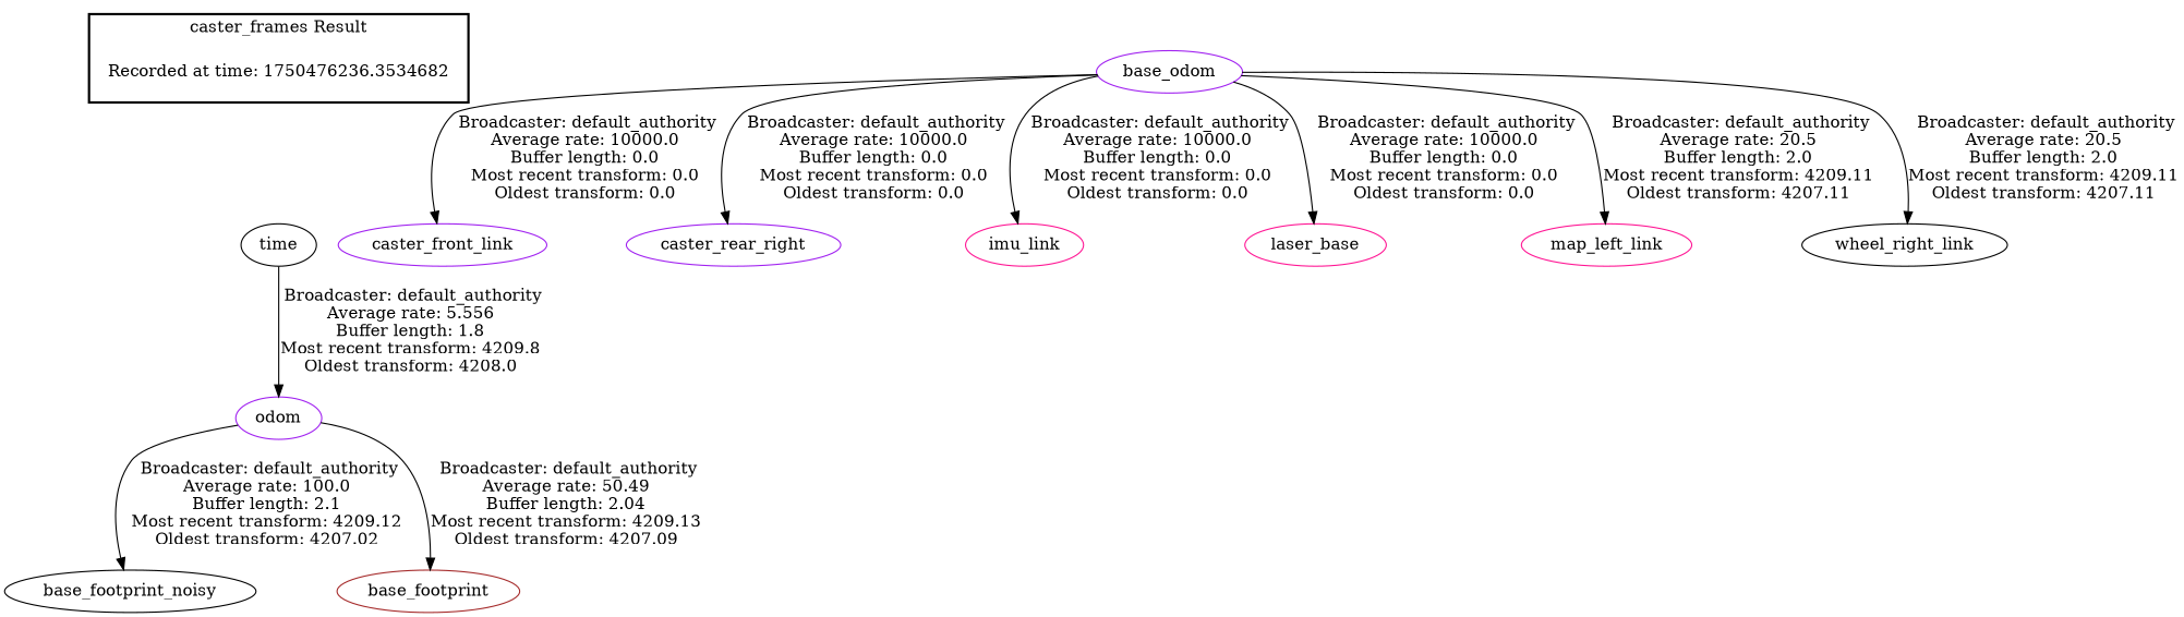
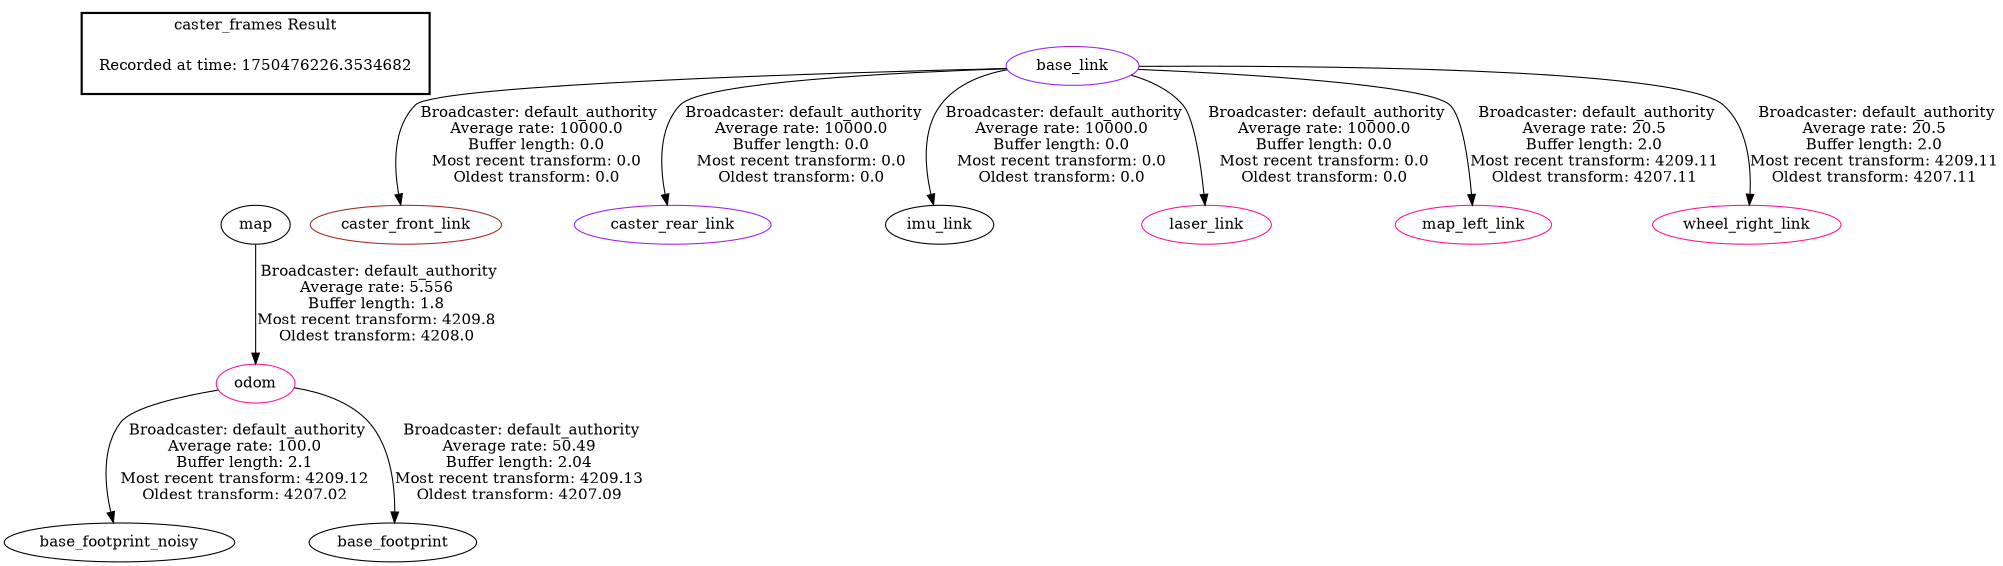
  digraph {
    node [color=brown]
-   "Recorded at time: 1750476236.3534682" [shape=plaintext]
-   map [color=black label=time]
+   "Recorded at time: 1750476236.3534682" [shape=plaintext label="Recorded at time: 1750476226.3534682"]
+   map [color=black]
    base_footprint_noisy [color=black]
-   odom [color=purple]
-   base_footprint
-   caster_front_link [color=purple]
-   base_link [color=purple label=base_odom]
-   caster_rear_link [color=purple label=caster_rear_right]
-   imu_link [color=deeppink]
-   laser_link [color=deeppink label=laser_base]
+   odom [color=deeppink]
+   base_footprint [color=black]
+   caster_front_link
+   base_link [color=purple]
+   caster_rear_link [color=purple]
+   imu_link [color=black]
+   laser_link [color=deeppink]
    n11 [color=deeppink label=map_left_link]
-   wheel_right_link [color=black]
+   wheel_right_link [color=deeppink]
    subgraph cluster_1 {
      color=black
      label="caster_frames Result"
      style=bold
      "Recorded at time: 1750476236.3534682"
    }
    "Recorded at time: 1750476236.3534682" -> map [style=invis]
    map -> odom [label=" Broadcaster: default_authority\nAverage rate: 5.556\nBuffer length: 1.8\nMost recent transform: 4209.8\nOldest transform: 4208.0\n"]
    odom -> base_footprint_noisy [label=" Broadcaster: default_authority\nAverage rate: 100.0\nBuffer length: 2.1\nMost recent transform: 4209.12\nOldest transform: 4207.02\n"]
    odom -> base_footprint [label=" Broadcaster: default_authority\nAverage rate: 50.49\nBuffer length: 2.04\nMost recent transform: 4209.13\nOldest transform: 4207.09\n"]
    base_link -> caster_front_link [label=" Broadcaster: default_authority\nAverage rate: 10000.0\nBuffer length: 0.0\nMost recent transform: 0.0\nOldest transform: 0.0\n"]
    base_link -> caster_rear_link [label=" Broadcaster: default_authority\nAverage rate: 10000.0\nBuffer length: 0.0\nMost recent transform: 0.0\nOldest transform: 0.0\n"]
    base_link -> imu_link [label=" Broadcaster: default_authority\nAverage rate: 10000.0\nBuffer length: 0.0\nMost recent transform: 0.0\nOldest transform: 0.0\n"]
    base_link -> laser_link [label=" Broadcaster: default_authority\nAverage rate: 10000.0\nBuffer length: 0.0\nMost recent transform: 0.0\nOldest transform: 0.0\n"]
    base_link -> n11 [label=" Broadcaster: default_authority\nAverage rate: 20.5\nBuffer length: 2.0\nMost recent transform: 4209.11\nOldest transform: 4207.11\n"]
    base_link -> wheel_right_link [label=" Broadcaster: default_authority\nAverage rate: 20.5\nBuffer length: 2.0\nMost recent transform: 4209.11\nOldest transform: 4207.11\n"]
  }
